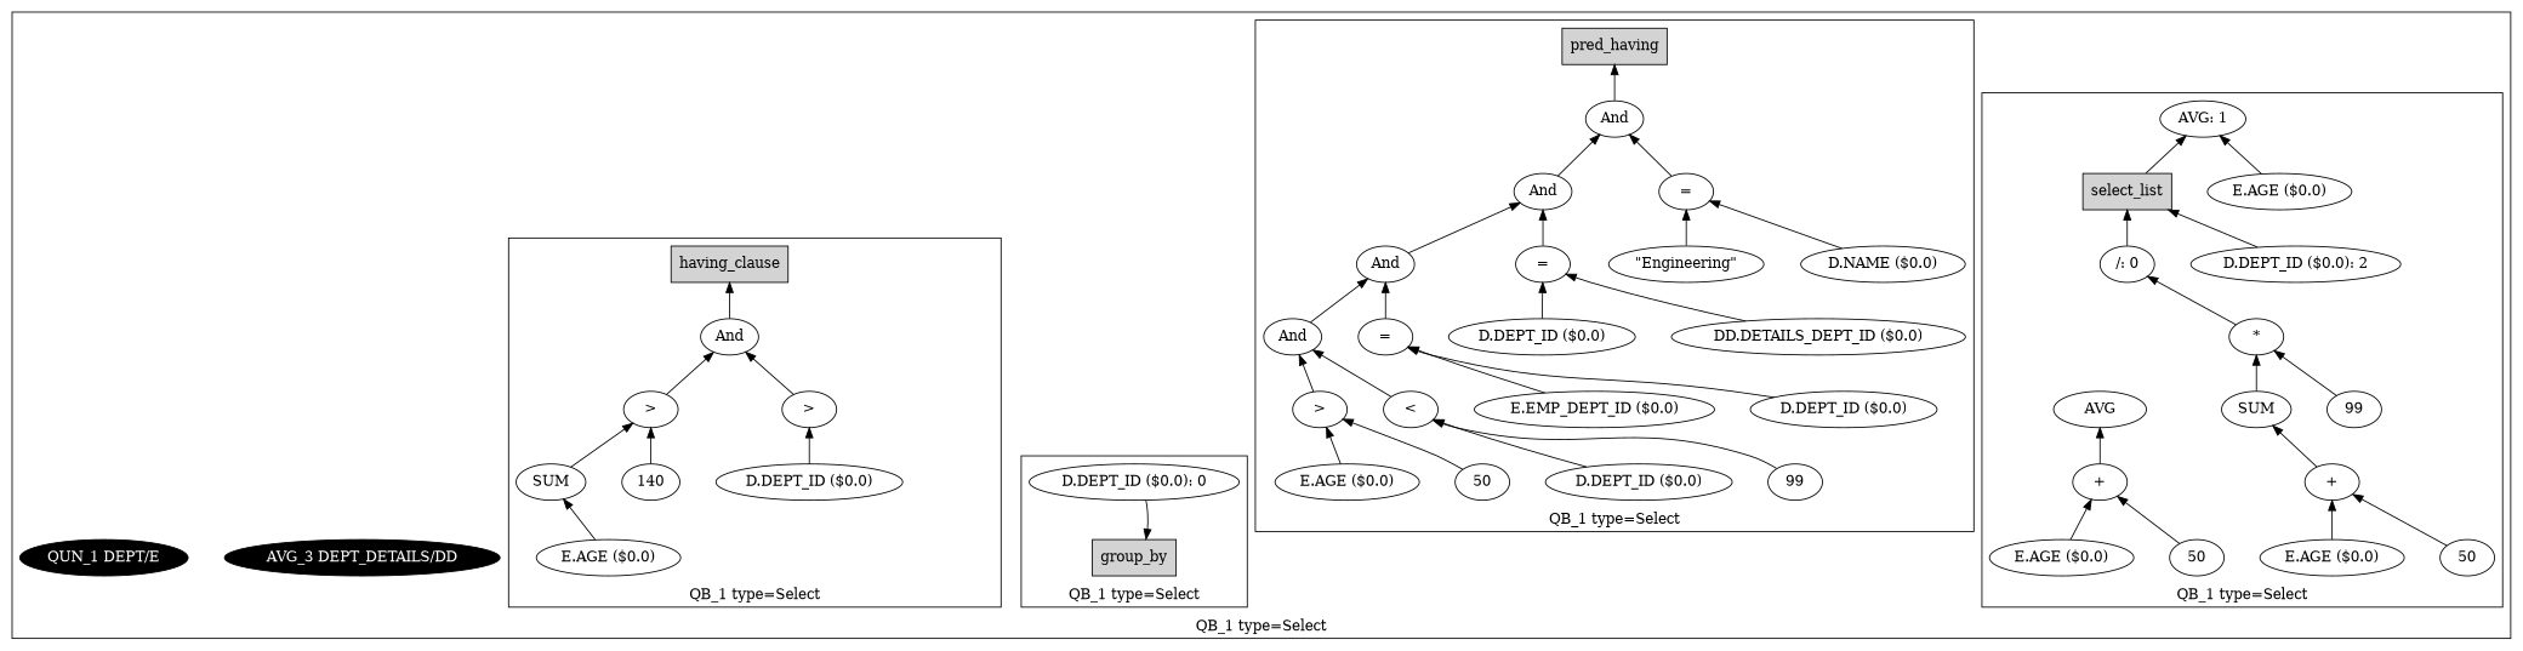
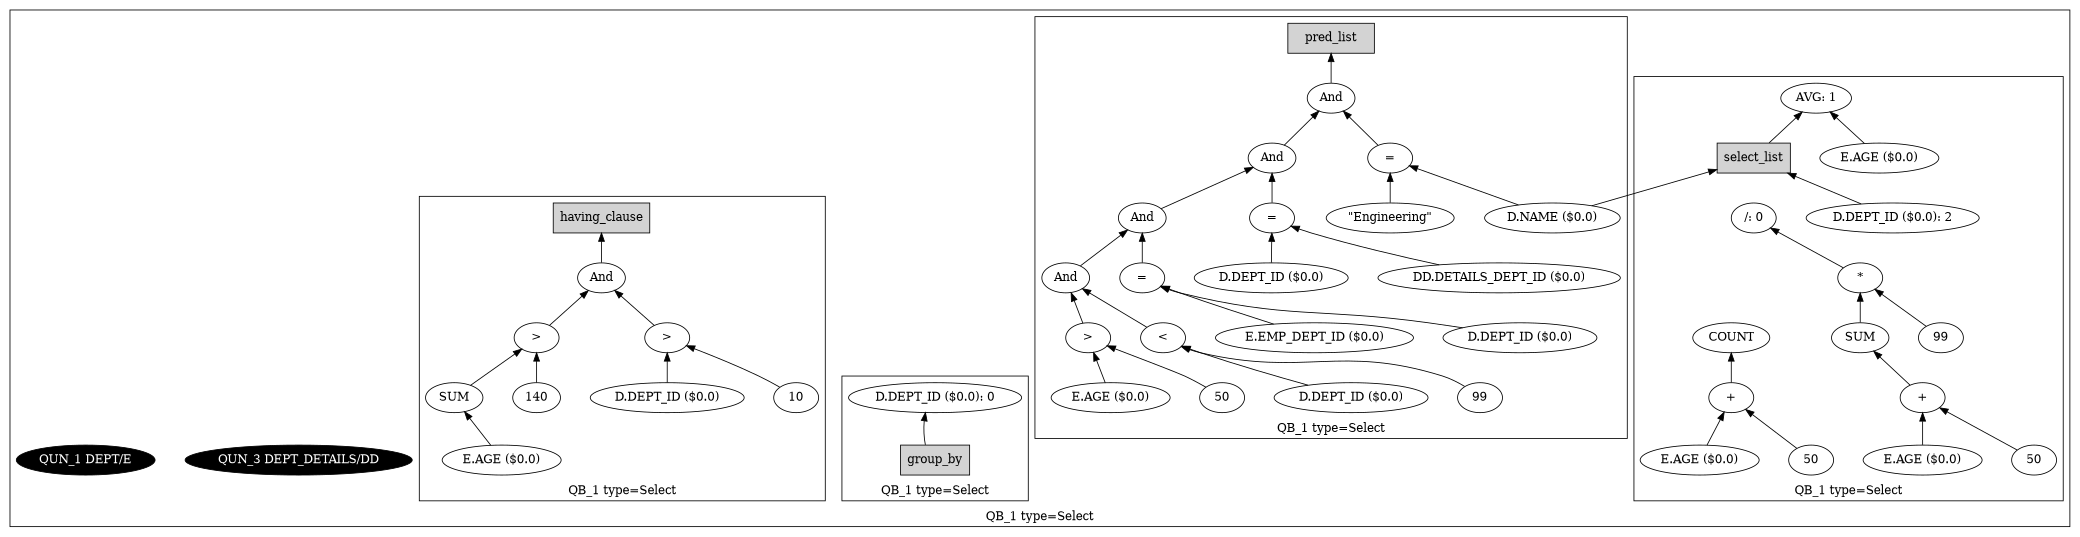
  digraph {
    nodesep=0.5
    ordering=in
    rankdir=BT
    n1 [label=select_list shape=box style=filled]
    n2 [label="/: 0"]
    n3 [label="*"]
    n4 [label=SUM]
    n5 [label="+"]
    n6 [label="E.AGE ($0.0)"]
    n7 [label=50]
    n8 [label=99]
-   n9 [label=AVG]
+   n9 [label=COUNT]
    n10 [label="+"]
    n11 [label="E.AGE ($0.0)"]
    n12 [label=50]
    n13 [label="AVG: 1"]
    n14 [label="E.AGE ($0.0)"]
    n15 [label="D.DEPT_ID ($0.0): 2"]
    n16 [label=And]
-   n17 [label=pred_having shape=box style=filled]
+   n17 [label=pred_list shape=box style=filled]
    n18 [label=And]
    n19 [label=And]
    n20 [label=And]
    n21 [label=">"]
    n22 [label="E.AGE ($0.0)"]
    n23 [label=50]
    n24 [label="<"]
    n25 [label="D.DEPT_ID ($0.0)"]
    n26 [label=99]
    n27 [label="="]
    n28 [label="E.EMP_DEPT_ID ($0.0)"]
    n29 [label="D.DEPT_ID ($0.0)"]
    n30 [label="="]
    n31 [label="D.DEPT_ID ($0.0)"]
    n32 [label="DD.DETAILS_DEPT_ID ($0.0)"]
    n33 [label="="]
    n34 [label="D.NAME ($0.0)"]
    n35 [label="\"Engineering\""]
    n36 [label=group_by shape=box style=filled]
    n37 [label="D.DEPT_ID ($0.0): 0"]
    n38 [label=And]
    n39 [label=having_clause shape=box style=filled]
    n40 [label=">"]
    n41 [label=SUM]
    n42 [label="E.AGE ($0.0)"]
    n43 [label=140]
    n44 [label=">"]
    n45 [label="D.DEPT_ID ($0.0)"]
-   n47 [fillcolor=black fontcolor=white label="AVG_3 DEPT_DETAILS/DD" style=filled]
+   n46 [label=10]
+   n47 [fillcolor=black fontcolor=white label="QUN_3 DEPT_DETAILS/DD" style=filled]
    n48 [fillcolor=black fontcolor=white label="QUN_1 DEPT/E" style=filled]
    subgraph cluster_1 {
      label="QB_1 type=Select"
      n47
      n48
      subgraph cluster_2 {
        label="QB_1 type=Select"
        n1
        n2
        n3
        n4
        n5
        n6
        n7
        n8
        n9
        n10
        n11
        n12
        n13
        n14
        n15
      }
      subgraph cluster_3 {
        label="QB_1 type=Select"
        n16
        n17
        n18
        n19
        n20
        n21
        n22
        n23
        n24
        n25
        n26
        n27
        n28
        n29
        n30
        n31
        n32
        n33
        n34
        n35
      }
      subgraph cluster_4 {
        label="QB_1 type=Select"
        n36
        n37
      }
      subgraph cluster_5 {
        label="QB_1 type=Select"
        n38
        n39
        n40
        n41
        n42
        n43
        n44
        n45
+       n46
      }
    }
    n1 -> n13
-   n2 -> n1
+   n34 -> n1
    n3 -> n2
    n4 -> n3
    n5 -> n4
    n6 -> n5
    n7 -> n5
    n8 -> n3
    n10 -> n9
    n11 -> n10
    n12 -> n10
    n14 -> n13
    n15 -> n1
    n16 -> n17
    n18 -> n16
    n19 -> n18
    n20 -> n19
    n21 -> n20
    n22 -> n21
    n23 -> n21
    n24 -> n20
    n25 -> n24
    n26 -> n24
    n27 -> n19
    n28 -> n27
    n29 -> n27
    n30 -> n18
    n31 -> n30
    n32 -> n30
    n33 -> n16
    n34 -> n33
    n35 -> n33
-   n37 -> n36
+   n36 -> n37
    n38 -> n39
    n40 -> n38
    n41 -> n40
    n42 -> n41
    n43 -> n40
    n44 -> n38
    n45 -> n44
+   n46 -> n44
  }
